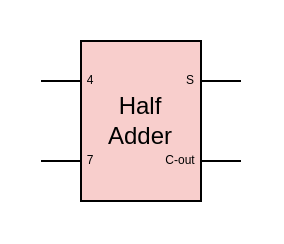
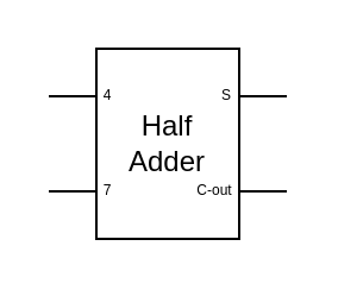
  <mxCell id="0" />
  <mxCell id="1" parent="0" />
  <mxCell id="2" value="" style="group" vertex="1" connectable="0" parent="1"><mxGeometry x="20" y="20" width="100" height="80" as="geometry" /></mxCell>
- <mxCell id="3" value="Half&lt;br&gt;Adder" style="rounded=0;whiteSpace=wrap;html=1;fillColor=#f8cecc;" parent="2" vertex="1"><mxGeometry x="20" width="60" height="80" as="geometry" /></mxCell>
+ <mxCell id="3" value="Half&lt;br&gt;Adder" style="rounded=0;whiteSpace=wrap;html=1;" parent="2" vertex="1"><mxGeometry x="20" width="60" height="80" as="geometry" /></mxCell>
  <mxCell id="4" style="edgeStyle=orthogonalEdgeStyle;rounded=0;orthogonalLoop=1;jettySize=auto;html=1;endArrow=none;endFill=0;" edge="1" parent="2" source="5"><mxGeometry relative="1" as="geometry"><mxPoint y="20" as="targetPoint" /></mxGeometry></mxCell>
  <mxCell id="5" value="4" style="text;strokeColor=none;align=center;fillColor=none;html=1;verticalAlign=middle;whiteSpace=wrap;rounded=0;fontSize=6;" parent="2" vertex="1"><mxGeometry x="20" y="15" width="10" height="10" as="geometry" /></mxCell>
  <mxCell id="6" style="edgeStyle=orthogonalEdgeStyle;rounded=0;orthogonalLoop=1;jettySize=auto;html=1;endArrow=none;endFill=0;" edge="1" parent="2" source="7"><mxGeometry relative="1" as="geometry"><mxPoint y="60" as="targetPoint" /></mxGeometry></mxCell>
  <mxCell id="7" value="7" style="text;strokeColor=none;align=center;fillColor=none;html=1;verticalAlign=middle;whiteSpace=wrap;rounded=0;fontSize=6;" parent="2" vertex="1"><mxGeometry x="20" y="55" width="10" height="10" as="geometry" /></mxCell>
  <mxCell id="8" style="edgeStyle=orthogonalEdgeStyle;rounded=0;orthogonalLoop=1;jettySize=auto;html=1;endArrow=none;endFill=0;" edge="1" parent="2" source="9"><mxGeometry relative="1" as="geometry"><mxPoint x="100" y="20" as="targetPoint" /></mxGeometry></mxCell>
  <mxCell id="9" value="S" style="text;strokeColor=none;align=center;fillColor=none;html=1;verticalAlign=middle;whiteSpace=wrap;rounded=0;fontSize=6;" parent="2" vertex="1"><mxGeometry x="70" y="15" width="10" height="10" as="geometry" /></mxCell>
  <mxCell id="10" style="edgeStyle=orthogonalEdgeStyle;rounded=0;orthogonalLoop=1;jettySize=auto;html=1;endArrow=none;endFill=0;" edge="1" parent="2" source="11"><mxGeometry relative="1" as="geometry"><mxPoint x="100" y="60" as="targetPoint" /></mxGeometry></mxCell>
  <mxCell id="11" value="C-out" style="text;strokeColor=none;align=center;fillColor=none;html=1;verticalAlign=middle;whiteSpace=wrap;rounded=0;fontSize=6;" parent="2" vertex="1"><mxGeometry x="60" y="55" width="20" height="10" as="geometry" /></mxCell>
